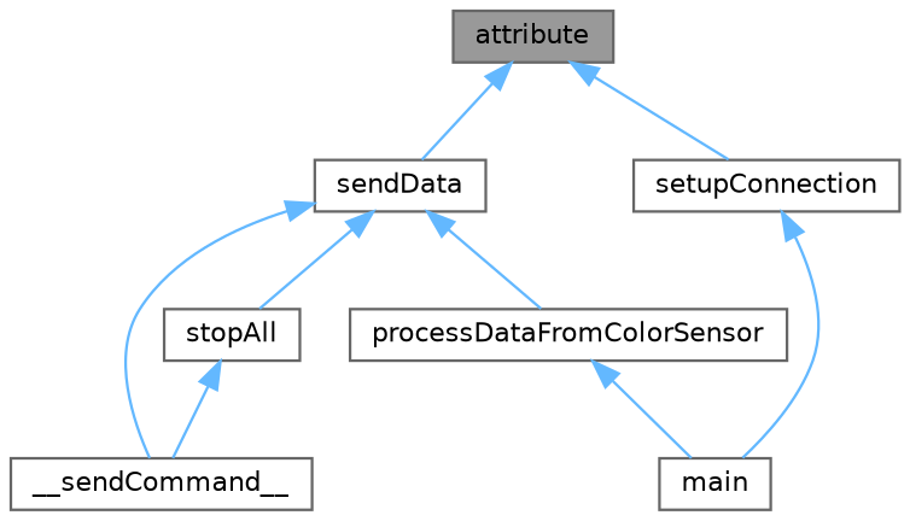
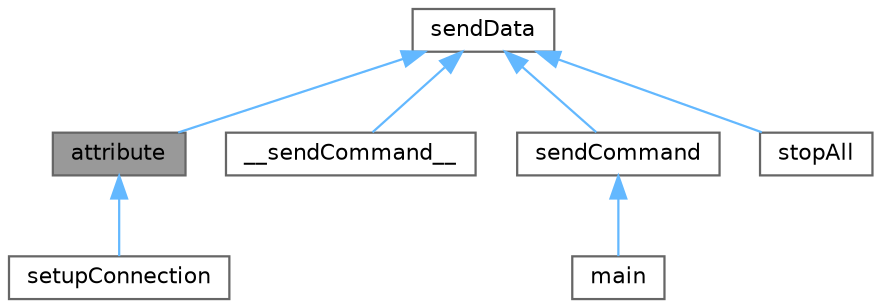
  digraph {
    rankdir=TB
    node [color=grey40 fillcolor=white fontname=Helvetica fontsize=10 shape=box style=filled]
    edge [color=steelblue1 dir=back fontname=Helvetica fontsize=10 labelfontname=Helvetica labelfontsize=10 style=solid]
    n1 [color=gray40 fillcolor=grey60 fontcolor=black height=0.2 label=attribute width=0.4]
    n2 [height=0.2 label=sendData width=0.4]
    n3 [height=0.2 label=setupConnection width=0.4]
    n4 [height=0.2 label=__sendCommand__ width=0.4]
-   n5 [height=0.2 label=processDataFromColorSensor width=0.4]
+   n5 [height=0.2 label=sendCommand width=0.4]
    n6 [height=0.2 label=stopAll width=0.4]
    n7 [height=0.2 label=main width=0.4]
-   n1 -> n2
+   n2 -> n1
    n1 -> n3
    n2 -> n4
    n2 -> n5
    n2 -> n6
-   n3 -> n7
    n5 -> n7
-   n6 -> n4
  }
